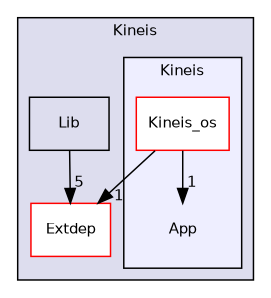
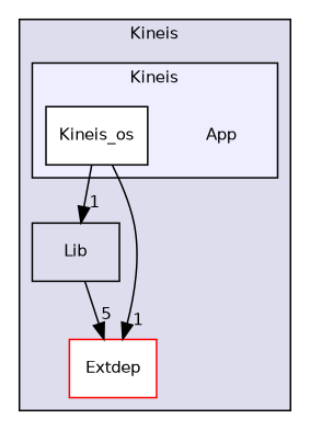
  digraph {
    compound=true
    node [fontname=Helvetica fontsize=10 shape=box]
    edge [headlabel=1 labeldistance=1.5 labelfontname=Helvetica labelfontsize=10]
    n1 [label=App shape=plaintext]
-   n2 [color=red fillcolor=white label=Kineis_os style=filled]
+   n2 [color=black fillcolor=white label=Kineis_os style=filled]
    n3 [label=Lib]
    n4 [color=red fillcolor=white label=Extdep style=filled]
    subgraph cluster_1 {
      bgcolor="#ddddee"
      fontname=Helvetica
      fontsize=10
      label=Kineis
      pencolor=black
      n3
      n4
      subgraph cluster_2 {
        bgcolor="#eeeeff"
        fontname=Helvetica
        fontsize=10
        label=Kineis
        pencolor=black
        n1
        n2
      }
    }
-   n2 -> n1
+   n2 -> n3
    n2 -> n4
    n3 -> n4 [headlabel=5]
  }
